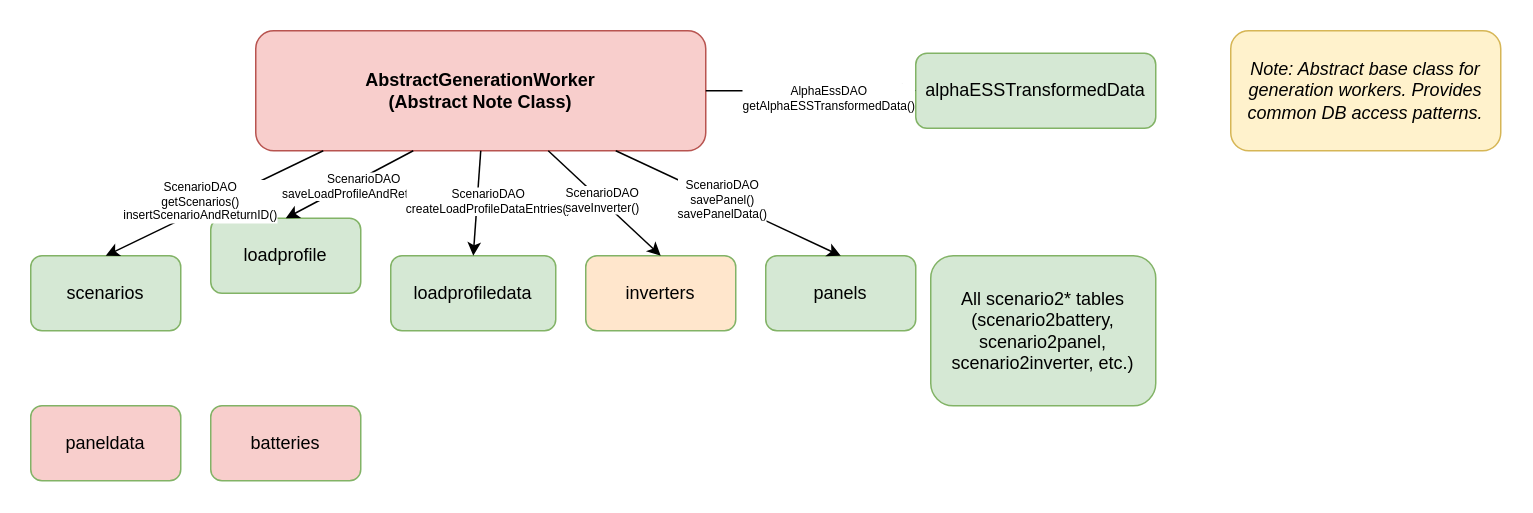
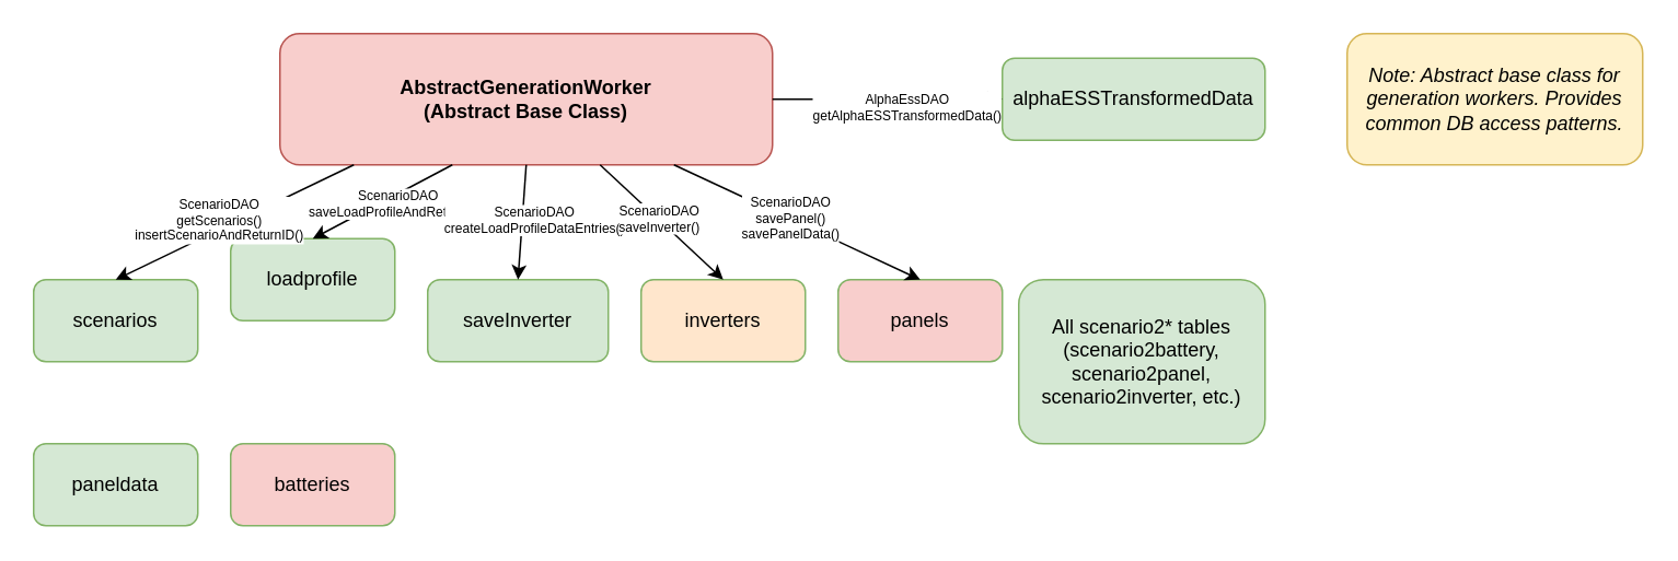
  <mxCell id="0" />
  <mxCell id="1" parent="0" />
- <mxCell id="2" value="AbstractGenerationWorker&#10;(Abstract Note Class)" style="rounded=1;whiteSpace=wrap;html=1;fillColor=#F8CECC;strokeColor=#B85450;fontColor=#000000;fontStyle=1;" parent="1" vertex="1"><mxGeometry x="170" y="20" width="300" height="80" as="geometry" /></mxCell>
+ <mxCell id="2" value="AbstractGenerationWorker&#10;(Abstract Base Class)" style="rounded=1;whiteSpace=wrap;html=1;fillColor=#F8CECC;strokeColor=#B85450;fontColor=#000000;fontStyle=1;" parent="1" vertex="1"><mxGeometry x="170" y="20" width="300" height="80" as="geometry" /></mxCell>
  <mxCell id="3" value="scenarios" style="rounded=1;whiteSpace=wrap;html=1;fillColor=#D5E8D4;strokeColor=#82B366;fontColor=#000000;" parent="1" vertex="1"><mxGeometry x="20" y="170" width="100" height="50" as="geometry" /></mxCell>
  <mxCell id="4" value="loadprofile" style="rounded=1;whiteSpace=wrap;html=1;fillColor=#D5E8D4;strokeColor=#82B366;fontColor=#000000;" parent="1" vertex="1"><mxGeometry x="140" y="145" width="100" height="50" as="geometry" /></mxCell>
- <mxCell id="5" value="loadprofiledata" style="rounded=1;whiteSpace=wrap;html=1;fillColor=#D5E8D4;strokeColor=#82B366;fontColor=#000000;" parent="1" vertex="1"><mxGeometry x="260" y="170" width="110" height="50" as="geometry" /></mxCell>
+ <mxCell id="5" value="saveInverter" style="rounded=1;whiteSpace=wrap;html=1;fillColor=#D5E8D4;strokeColor=#82B366;fontColor=#000000;" parent="1" vertex="1"><mxGeometry x="260" y="170" width="110" height="50" as="geometry" /></mxCell>
  <mxCell id="6" value="inverters" style="rounded=1;whiteSpace=wrap;html=1;fillColor=#ffe6cc;strokeColor=#82B366;fontColor=#000000;" parent="1" vertex="1"><mxGeometry x="390" y="170" width="100" height="50" as="geometry" /></mxCell>
- <mxCell id="7" value="panels" style="rounded=1;whiteSpace=wrap;html=1;fillColor=#D5E8D4;strokeColor=#82B366;fontColor=#000000;" parent="1" vertex="1"><mxGeometry x="510" y="170" width="100" height="50" as="geometry" /></mxCell>
- <mxCell id="8" value="paneldata" style="rounded=1;whiteSpace=wrap;html=1;fillColor=#f8cecc;strokeColor=#82B366;fontColor=#000000;" parent="1" vertex="1"><mxGeometry x="20" y="270" width="100" height="50" as="geometry" /></mxCell>
+ <mxCell id="7" value="panels" style="rounded=1;whiteSpace=wrap;html=1;fillColor=#f8cecc;strokeColor=#82B366;fontColor=#000000;" parent="1" vertex="1"><mxGeometry x="510" y="170" width="100" height="50" as="geometry" /></mxCell>
+ <mxCell id="8" value="paneldata" style="rounded=1;whiteSpace=wrap;html=1;fillColor=#D5E8D4;strokeColor=#82B366;fontColor=#000000;" parent="1" vertex="1"><mxGeometry x="20" y="270" width="100" height="50" as="geometry" /></mxCell>
  <mxCell id="9" value="batteries" style="rounded=1;whiteSpace=wrap;html=1;fillColor=#f8cecc;strokeColor=#82B366;fontColor=#000000;" parent="1" vertex="1"><mxGeometry x="140" y="270" width="100" height="50" as="geometry" /></mxCell>
  <mxCell id="10" value="alphaESSTransformedData" style="rounded=1;whiteSpace=wrap;html=1;fillColor=#D5E8D4;strokeColor=#82B366;fontColor=#000000;" parent="1" vertex="1"><mxGeometry x="610" y="35" width="160" height="50" as="geometry" /></mxCell>
  <mxCell id="11" value="All scenario2* tables&#10;(scenario2battery, scenario2panel,&#10;scenario2inverter, etc.)" style="rounded=1;whiteSpace=wrap;html=1;fillColor=#D5E8D4;strokeColor=#82B366;fontColor=#000000;" parent="1" vertex="1"><mxGeometry x="620" y="170" width="150" height="100" as="geometry" /></mxCell>
  <mxCell id="12" value="" style="endArrow=classic;html=1;rounded=1;exitX=0.15;exitY=1;exitDx=0;exitDy=0;entryX=0.5;entryY=0;entryDx=0;entryDy=0;" parent="1" source="2" target="3" edge="1"><mxGeometry width="50" height="50" relative="1" as="geometry"><mxPoint x="370" y="370" as="sourcePoint" /><mxPoint x="420" y="320" as="targetPoint" /></mxGeometry></mxCell>
  <mxCell id="13" value="ScenarioDAO&#10;getScenarios()&#10;insertScenarioAndReturnID()" style="edgeLabel;html=1;align=center;verticalAlign=middle;resizable=0;points=[];fontSize=8;fontColor=#000000;labelBackgroundColor=#FFFFFF;" parent="12" vertex="1" connectable="0"><mxGeometry x="-0.2" y="1" relative="1" as="geometry"><mxPoint x="-25" y="5" as="offset" /></mxGeometry></mxCell>
  <mxCell id="14" value="" style="endArrow=classic;html=1;rounded=1;exitX=0.35;exitY=1;exitDx=0;exitDy=0;entryX=0.5;entryY=0;entryDx=0;entryDy=0;" parent="1" source="2" target="4" edge="1"><mxGeometry width="50" height="50" relative="1" as="geometry"><mxPoint x="370" y="370" as="sourcePoint" /><mxPoint x="420" y="320" as="targetPoint" /></mxGeometry></mxCell>
  <mxCell id="15" value="ScenarioDAO&#10;saveLoadProfileAndReturnID()" style="edgeLabel;html=1;align=center;verticalAlign=middle;resizable=0;points=[];fontSize=8;fontColor=#000000;labelBackgroundColor=#FFFFFF;" parent="14" vertex="1" connectable="0"><mxGeometry x="-0.2" y="1" relative="1" as="geometry"><mxPoint y="5" as="offset" /></mxGeometry></mxCell>
  <mxCell id="16" value="" style="endArrow=classic;html=1;rounded=1;exitX=0.5;exitY=1;exitDx=0;exitDy=0;entryX=0.5;entryY=0;entryDx=0;entryDy=0;" parent="1" source="2" target="5" edge="1"><mxGeometry width="50" height="50" relative="1" as="geometry"><mxPoint x="370" y="370" as="sourcePoint" /><mxPoint x="420" y="320" as="targetPoint" /></mxGeometry></mxCell>
  <mxCell id="17" value="ScenarioDAO&#10;createLoadProfileDataEntries()" style="edgeLabel;html=1;align=center;verticalAlign=middle;resizable=0;points=[];fontSize=8;fontColor=#000000;labelBackgroundColor=#FFFFFF;" parent="16" vertex="1" connectable="0"><mxGeometry x="-0.2" y="1" relative="1" as="geometry"><mxPoint x="5" y="5" as="offset" /></mxGeometry></mxCell>
  <mxCell id="18" value="" style="endArrow=classic;html=1;rounded=1;exitX=0.65;exitY=1;exitDx=0;exitDy=0;entryX=0.5;entryY=0;entryDx=0;entryDy=0;" parent="1" source="2" target="6" edge="1"><mxGeometry width="50" height="50" relative="1" as="geometry"><mxPoint x="370" y="370" as="sourcePoint" /><mxPoint x="420" y="320" as="targetPoint" /></mxGeometry></mxCell>
  <mxCell id="19" value="ScenarioDAO&#10;saveInverter()" style="edgeLabel;html=1;align=center;verticalAlign=middle;resizable=0;points=[];fontSize=8;fontColor=#000000;labelBackgroundColor=#FFFFFF;" parent="18" vertex="1" connectable="0"><mxGeometry x="-0.2" y="1" relative="1" as="geometry"><mxPoint x="5" y="5" as="offset" /></mxGeometry></mxCell>
  <mxCell id="20" value="" style="endArrow=classic;html=1;rounded=1;exitX=0.8;exitY=1;exitDx=0;exitDy=0;entryX=0.5;entryY=0;entryDx=0;entryDy=0;" parent="1" source="2" target="7" edge="1"><mxGeometry width="50" height="50" relative="1" as="geometry"><mxPoint x="370" y="370" as="sourcePoint" /><mxPoint x="420" y="320" as="targetPoint" /></mxGeometry></mxCell>
  <mxCell id="21" value="ScenarioDAO&#10;savePanel()&#10;savePanelData()" style="edgeLabel;html=1;align=center;verticalAlign=middle;resizable=0;points=[];fontSize=8;fontColor=#000000;labelBackgroundColor=#FFFFFF;" parent="20" vertex="1" connectable="0"><mxGeometry x="-0.2" y="1" relative="1" as="geometry"><mxPoint x="10" y="5" as="offset" /></mxGeometry></mxCell>
  <mxCell id="22" value="" style="endArrow=classic;html=1;rounded=1;exitX=1;exitY=0.5;exitDx=0;exitDy=0;entryX=0;entryY=0.5;entryDx=0;entryDy=0;" parent="1" source="2" target="10" edge="1"><mxGeometry width="50" height="50" relative="1" as="geometry"><mxPoint x="370" y="370" as="sourcePoint" /><mxPoint x="420" y="320" as="targetPoint" /></mxGeometry></mxCell>
  <mxCell id="23" value="AlphaEssDAO&#10;getAlphaESSTransformedData()" style="edgeLabel;html=1;align=center;verticalAlign=middle;resizable=0;points=[];fontSize=8;fontColor=#000000;labelBackgroundColor=#FFFFFF;" parent="22" vertex="1" connectable="0"><mxGeometry x="-0.2" y="1" relative="1" as="geometry"><mxPoint x="25" y="5" as="offset" /></mxGeometry></mxCell>
  <mxCell id="24" value="Note: Abstract base class for&#10;generation workers. Provides&#10;common DB access patterns." style="rounded=1;whiteSpace=wrap;html=1;fillColor=#FFF2CC;strokeColor=#D6B656;fontColor=#000000;fontStyle=2;" parent="1" vertex="1"><mxGeometry x="820" y="20" width="180" height="80" as="geometry" /></mxCell>
